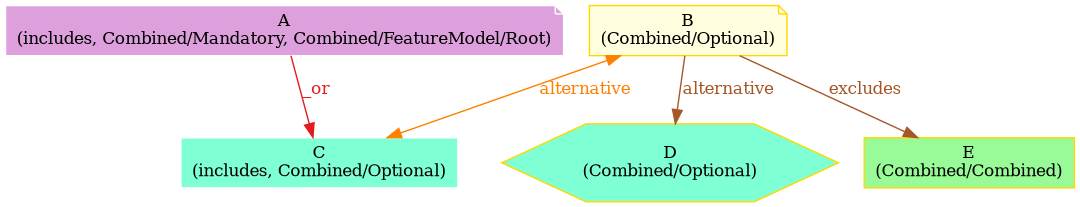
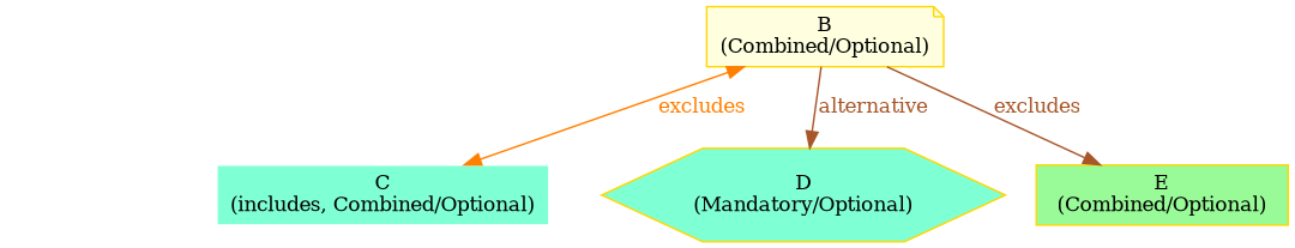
  digraph {
    fontsize=12
    rankdir=TB
    node [color="#ffd700" fillcolor=aquamarine fontcolor="#000000" fontsize=12 shape=note style="filled, solid"]
    edge [color="#a65628" dir=forward fontcolor="#a65628" fontsize=12 style=solid weight=1]
-   n1 [color="#ffffff" fillcolor=plum label="A\n(includes, Combined/Mandatory, Combined/FeatureModel/Root)" uuid=A]
    n2 [color="#ffffff" label="C\n(includes, Combined/Optional)" shape=box uuid=C]
    n3 [fillcolor=lightyellow label="B\n(Combined/Optional)" uuid=B]
-   n4 [label="D\n(Combined/Optional)" shape=hexagon uuid=D]
-   n5 [fillcolor=palegreen label="E\n(Combined/Combined)" shape=box uuid=E]
-   n1 -> n2 [color="#e41a1c" fontcolor="#e41a1c" label=_or uuid="<A, C>"]
-   n3 -> n2 [color="#ff7f00" dir=both fontcolor="#ff7f00" label=alternative uuid="<B, C>"]
+   n4 [label="D\n(Mandatory/Optional)" shape=hexagon uuid=D]
+   n5 [fillcolor=palegreen label="E\n(Combined/Optional)" shape=box uuid=E]
+   n3 -> n2 [color="#ff7f00" dir=both fontcolor="#ff7f00" label=excludes uuid="<B, C>"]
    n3 -> n4 [label=alternative uuid="<B, D>"]
    n3 -> n5 [label=excludes uuid="<B, E>"]
  }
